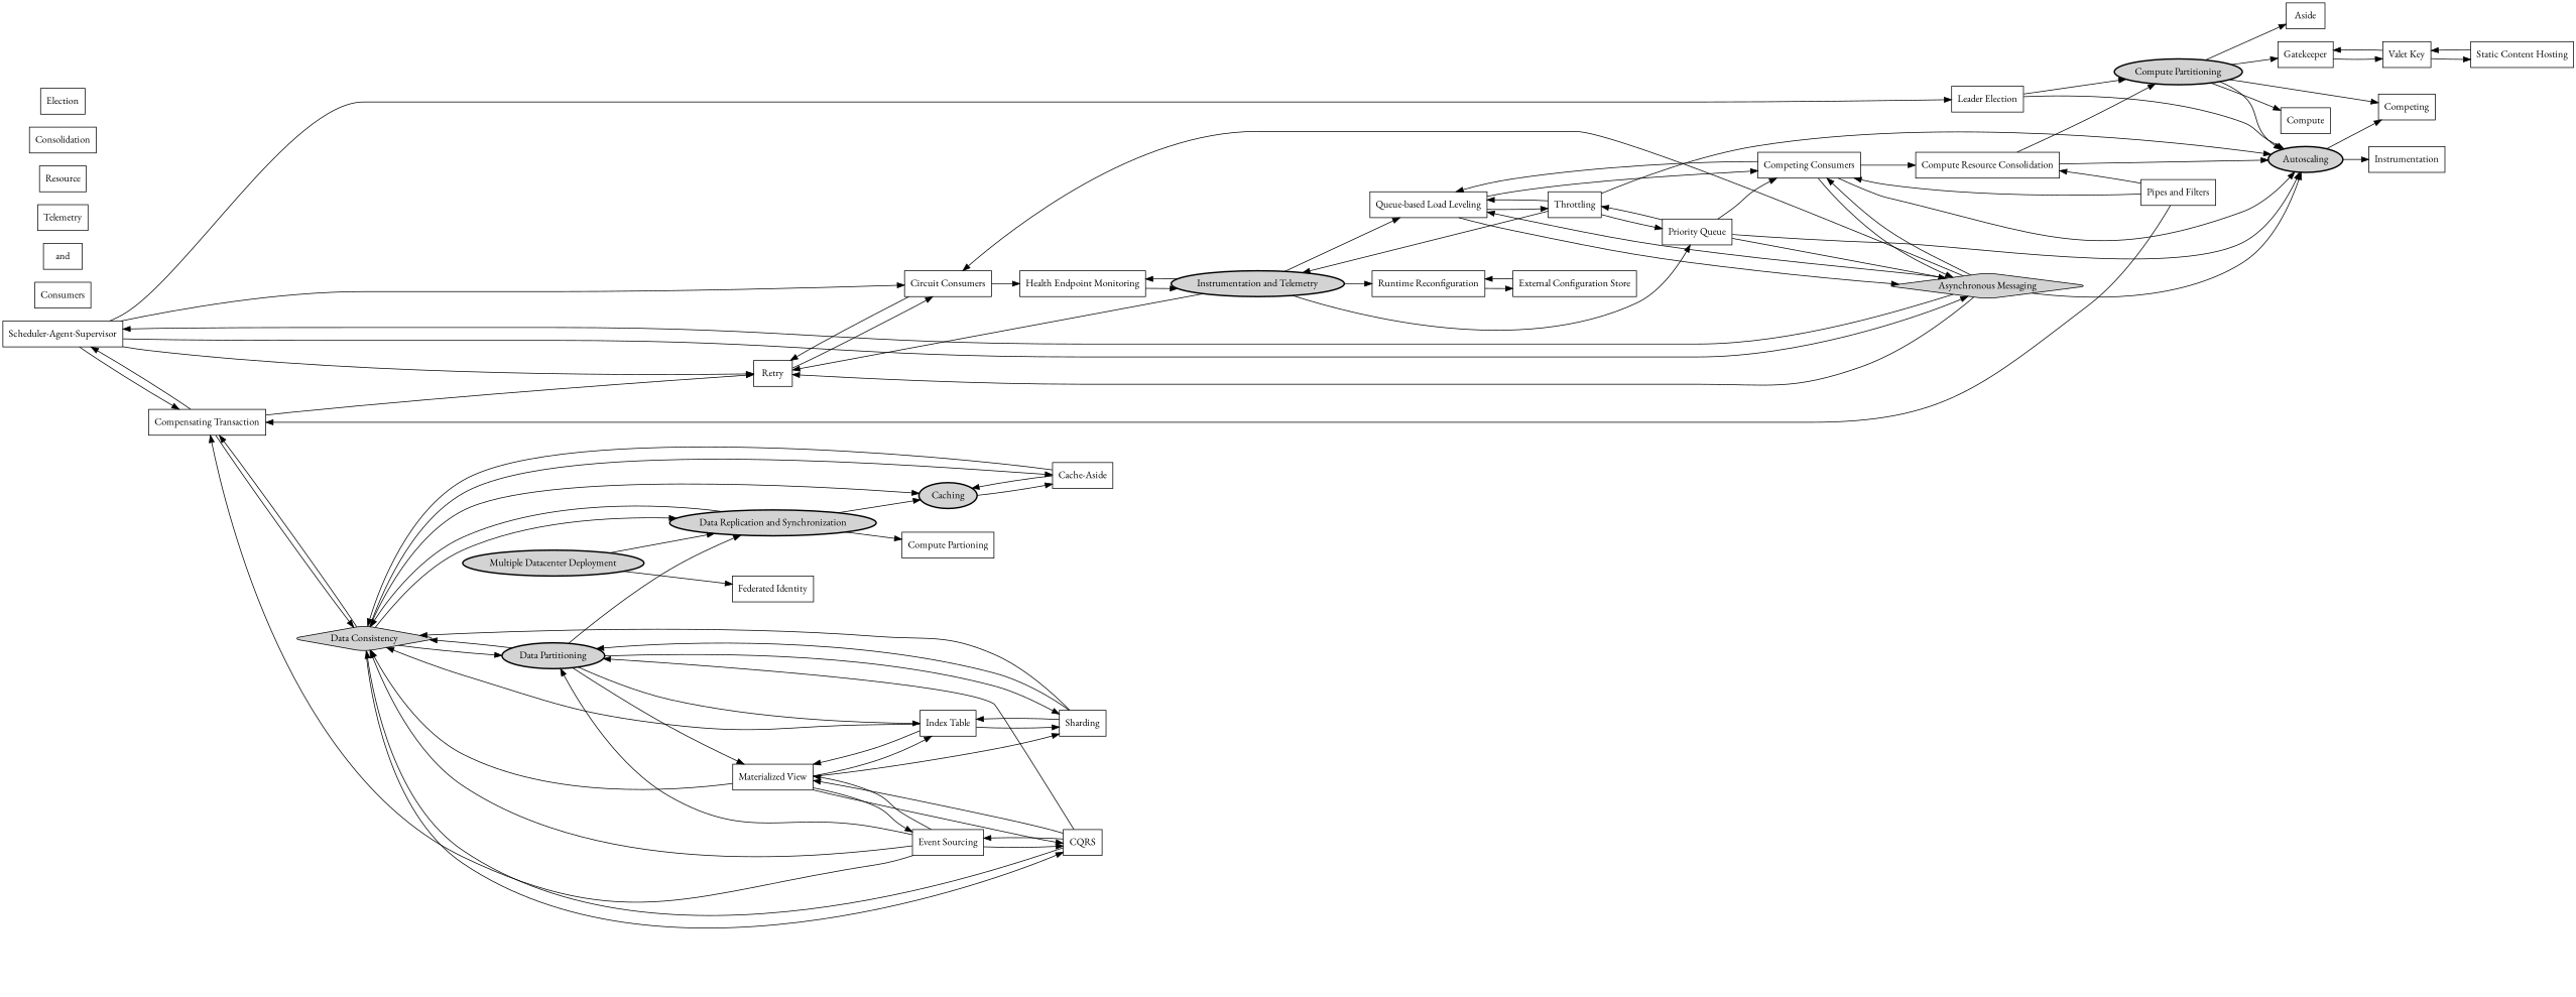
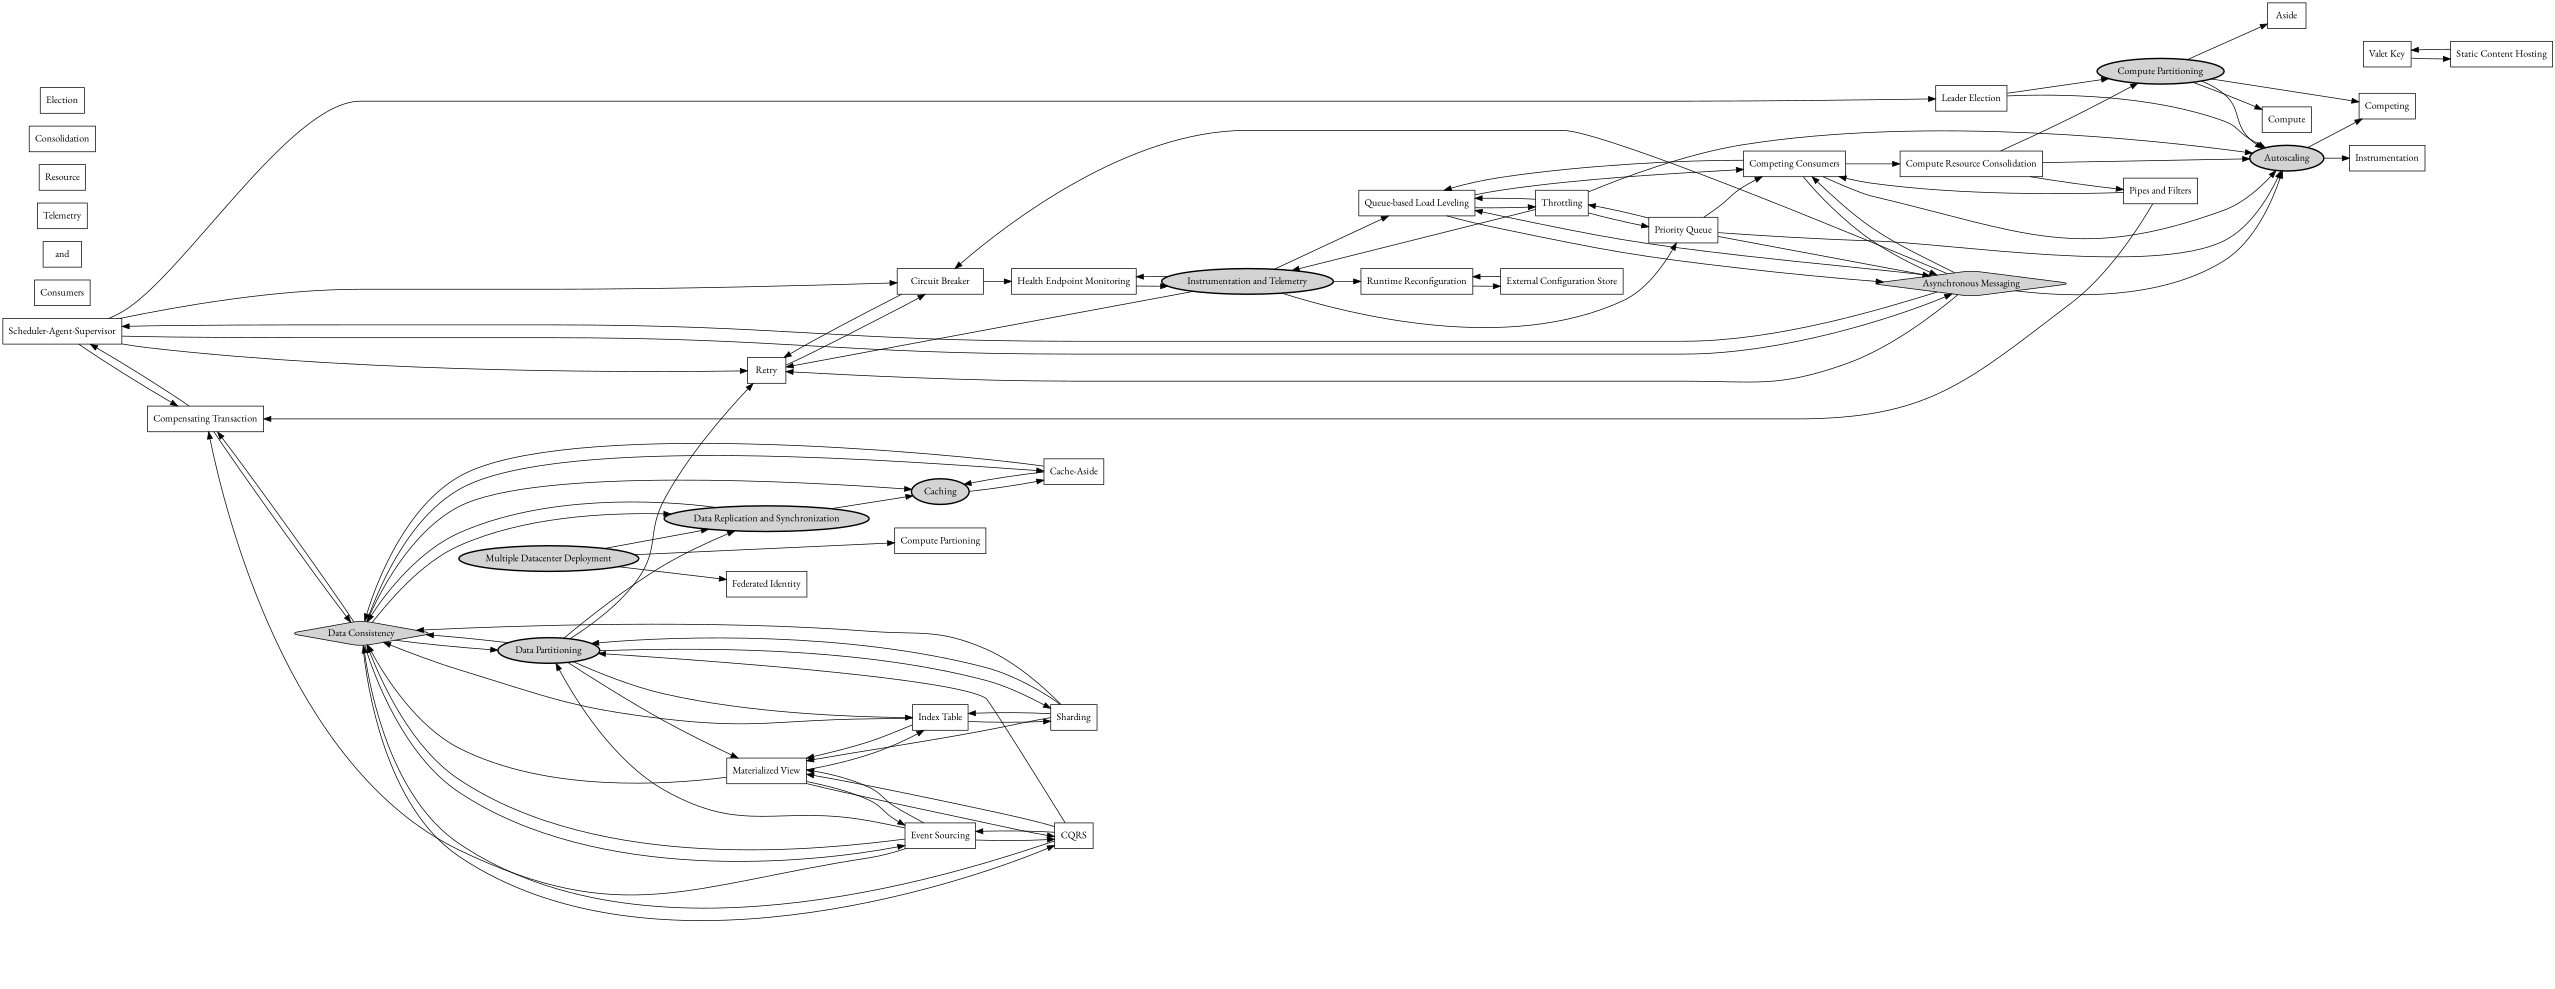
  digraph {
    fontname="EB Garamond"
    rankdir=LR
    node [fontname="EB Garamond" style=solid shape=box]
    edge [fontname="EB Garamond"]
    Autoscaling [style="filled,bold" shape=""]
    Competing
    Instrumentation
    Throttling
    "Instrumentation and Telemetry" [style="filled,bold" shape=""]
    "Queue-based Load Leveling"
    "Priority Queue"
    Caching [style="filled,bold" shape=""]
    "Cache-Aside"
    "Data Consistency" [shape=diamond style="filled,rounded"]
    "Compute Partitioning" [style="filled,bold" shape=""]
-   Gatekeeper
    Compute
    n14 [label=Aside]
    "Valet Key"
    "Data Partitioning" [style="filled,bold" shape=""]
    "Data Replication and Synchronization" [style="filled,bold" shape=""]
    "Materialized View"
    "Index Table"
    Sharding
    "Compensating Transaction"
    CQRS
    "Event Sourcing"
    Retry
    "Health Endpoint Monitoring"
    "Runtime Reconfiguration"
-   "Circuit Breaker" [label="Circuit Consumers"]
+   "Circuit Breaker"
    "Asynchronous Messaging" [shape=diamond style="filled,rounded"]
    "Competing Consumers"
    "External Configuration Store"
    "Multiple Datacenter Deployment" [style="filled,bold" shape=""]
    "Federated Identity"
    "Compute Partioning"
    "Scheduler-Agent-Supervisor"
    "Leader Election"
    "Compute Resource Consolidation"
    "Static Content Hosting"
    "Pipes and Filters"
    Consumers
    and
    Telemetry
    Resource
    Consolidation
    Election
    Autoscaling -> Competing
    Autoscaling -> Instrumentation
    Throttling -> Autoscaling
    Throttling -> "Instrumentation and Telemetry"
    Throttling -> "Queue-based Load Leveling"
    Throttling -> "Priority Queue"
    "Instrumentation and Telemetry" -> "Queue-based Load Leveling"
    "Instrumentation and Telemetry" -> "Priority Queue"
    "Instrumentation and Telemetry" -> Retry
    "Instrumentation and Telemetry" -> "Health Endpoint Monitoring"
    "Instrumentation and Telemetry" -> "Runtime Reconfiguration"
    "Queue-based Load Leveling" -> Throttling
    "Queue-based Load Leveling" -> "Asynchronous Messaging"
    "Queue-based Load Leveling" -> "Competing Consumers"
    "Priority Queue" -> Autoscaling
    "Priority Queue" -> Throttling
    "Priority Queue" -> "Asynchronous Messaging"
    "Priority Queue" -> "Competing Consumers"
    Caching -> "Cache-Aside"
    "Cache-Aside" -> Caching
    "Cache-Aside" -> "Data Consistency"
    "Data Consistency" -> Caching
    "Data Consistency" -> "Cache-Aside"
    "Data Consistency" -> "Data Partitioning"
    "Data Consistency" -> "Data Replication and Synchronization"
    "Data Consistency" -> "Compensating Transaction"
    "Data Consistency" -> CQRS
+   "Data Consistency" -> "Event Sourcing"
    "Compute Partitioning" -> Autoscaling
    "Compute Partitioning" -> Competing
-   "Compute Partitioning" -> Gatekeeper
    "Compute Partitioning" -> Compute
    "Compute Partitioning" -> n14
-   Gatekeeper -> "Valet Key"
-   "Valet Key" -> Gatekeeper
    "Valet Key" -> "Static Content Hosting"
    "Data Partitioning" -> "Data Consistency"
    "Data Partitioning" -> "Data Replication and Synchronization"
    "Data Partitioning" -> "Materialized View"
    "Data Partitioning" -> "Index Table"
    "Data Partitioning" -> Sharding
    "Data Replication and Synchronization" -> Caching
    "Data Replication and Synchronization" -> "Data Consistency"
    "Materialized View" -> "Data Consistency"
    "Materialized View" -> "Index Table"
    "Materialized View" -> CQRS
    "Materialized View" -> "Event Sourcing"
    "Index Table" -> "Data Consistency"
    "Index Table" -> "Materialized View"
    "Index Table" -> Sharding
    Sharding -> "Data Consistency"
    Sharding -> "Data Partitioning"
-   "Materialized View" -> Sharding
+   Sharding -> "Materialized View"
    Sharding -> "Index Table"
    "Compensating Transaction" -> "Data Consistency"
-   "Compensating Transaction" -> Retry
+   "Data Partitioning" -> Retry
    "Compensating Transaction" -> "Scheduler-Agent-Supervisor"
    CQRS -> "Data Consistency"
    CQRS -> "Data Partitioning"
    CQRS -> "Materialized View"
    CQRS -> "Event Sourcing"
    "Event Sourcing" -> "Data Consistency"
    "Event Sourcing" -> "Data Partitioning"
    "Event Sourcing" -> "Materialized View"
    "Event Sourcing" -> "Compensating Transaction"
    "Event Sourcing" -> CQRS
    Retry -> "Circuit Breaker"
    "Health Endpoint Monitoring" -> "Instrumentation and Telemetry"
    "Runtime Reconfiguration" -> "External Configuration Store"
    "Circuit Breaker" -> Retry
    "Circuit Breaker" -> "Health Endpoint Monitoring"
    "Asynchronous Messaging" -> Autoscaling
    "Asynchronous Messaging" -> "Queue-based Load Leveling"
    "Asynchronous Messaging" -> Retry
    "Asynchronous Messaging" -> "Circuit Breaker"
    "Asynchronous Messaging" -> "Competing Consumers"
    "Asynchronous Messaging" -> "Scheduler-Agent-Supervisor"
    "Competing Consumers" -> Autoscaling
    "Competing Consumers" -> "Queue-based Load Leveling"
    "Competing Consumers" -> "Asynchronous Messaging"
    "Competing Consumers" -> "Compute Resource Consolidation"
    "External Configuration Store" -> "Runtime Reconfiguration"
    "Multiple Datacenter Deployment" -> "Data Replication and Synchronization"
    "Multiple Datacenter Deployment" -> "Federated Identity"
-   "Data Replication and Synchronization" -> "Compute Partioning"
+   "Multiple Datacenter Deployment" -> "Compute Partioning"
    "Scheduler-Agent-Supervisor" -> "Compensating Transaction"
    "Scheduler-Agent-Supervisor" -> Retry
    "Scheduler-Agent-Supervisor" -> "Circuit Breaker"
    "Scheduler-Agent-Supervisor" -> "Asynchronous Messaging"
    "Scheduler-Agent-Supervisor" -> "Leader Election"
    "Leader Election" -> Autoscaling
    "Leader Election" -> "Compute Partitioning"
    "Compute Resource Consolidation" -> Autoscaling
    "Compute Resource Consolidation" -> "Compute Partitioning"
    "Static Content Hosting" -> "Valet Key"
    "Pipes and Filters" -> "Compensating Transaction"
    "Pipes and Filters" -> "Competing Consumers"
-   "Pipes and Filters" -> "Compute Resource Consolidation"
+   "Compute Resource Consolidation" -> "Pipes and Filters"
  }
